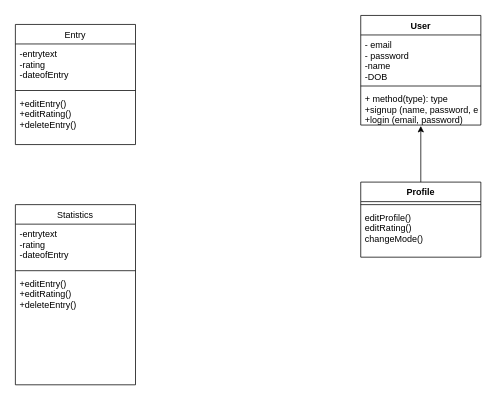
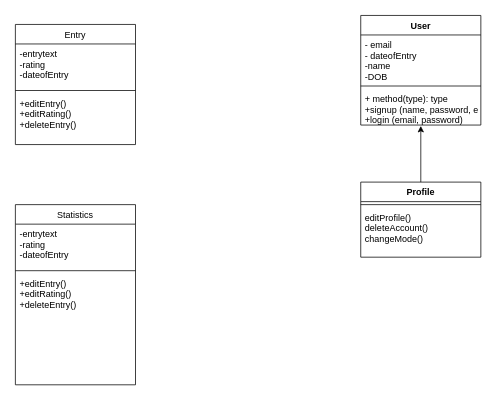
  <mxCell id="0" />
  <mxCell id="1" parent="0" />
  <mxCell id="2" value="Entry" style="swimlane;fontStyle=0;align=center;verticalAlign=top;childLayout=stackLayout;horizontal=1;startSize=26;horizontalStack=0;resizeParent=1;resizeLast=0;collapsible=1;marginBottom=0;rounded=0;shadow=0;strokeWidth=1;" parent="1" vertex="1"><mxGeometry x="20" y="32" width="160" height="160" as="geometry"><mxRectangle x="120" y="360" width="160" height="26" as="alternateBounds" /></mxGeometry></mxCell>
  <mxCell id="3" value="-entrytext&#10;-rating&#10;-dateofEntry&#10;" style="text;align=left;verticalAlign=top;spacingLeft=4;spacingRight=4;overflow=hidden;rotatable=0;points=[[0,0.5],[1,0.5]];portConstraint=eastwest;rounded=0;shadow=0;html=0;" parent="2" vertex="1"><mxGeometry y="26" width="160" height="58" as="geometry" /></mxCell>
  <mxCell id="4" value="" style="line;html=1;strokeWidth=1;align=left;verticalAlign=middle;spacingTop=-1;spacingLeft=3;spacingRight=3;rotatable=0;labelPosition=right;points=[];portConstraint=eastwest;" parent="2" vertex="1"><mxGeometry y="84" width="160" height="8" as="geometry" /></mxCell>
  <mxCell id="5" value="+editEntry()&#10;+editRating()&#10;+deleteEntry()" style="text;align=left;verticalAlign=top;spacingLeft=4;spacingRight=4;overflow=hidden;rotatable=0;points=[[0,0.5],[1,0.5]];portConstraint=eastwest;" parent="2" vertex="1"><mxGeometry y="92" width="160" height="68" as="geometry" /></mxCell>
  <mxCell id="6" value="User" style="swimlane;fontStyle=1;align=center;verticalAlign=top;childLayout=stackLayout;horizontal=1;startSize=26;horizontalStack=0;resizeParent=1;resizeParentMax=0;resizeLast=0;collapsible=1;marginBottom=0;" parent="1" vertex="1"><mxGeometry x="480" y="20" width="160" height="146" as="geometry" /></mxCell>
- <mxCell id="7" value="- email&#10;- password&#10;-name&#10;-DOB" style="text;strokeColor=none;fillColor=none;align=left;verticalAlign=top;spacingLeft=4;spacingRight=4;overflow=hidden;rotatable=0;points=[[0,0.5],[1,0.5]];portConstraint=eastwest;" parent="6" vertex="1"><mxGeometry y="26" width="160" height="64" as="geometry" /></mxCell>
+ <mxCell id="7" value="- email&#10;- dateofEntry&#10;-name&#10;-DOB" style="text;strokeColor=none;fillColor=none;align=left;verticalAlign=top;spacingLeft=4;spacingRight=4;overflow=hidden;rotatable=0;points=[[0,0.5],[1,0.5]];portConstraint=eastwest;" parent="6" vertex="1"><mxGeometry y="26" width="160" height="64" as="geometry" /></mxCell>
  <mxCell id="8" value="" style="line;strokeWidth=1;fillColor=none;align=left;verticalAlign=middle;spacingTop=-1;spacingLeft=3;spacingRight=3;rotatable=0;labelPosition=right;points=[];portConstraint=eastwest;strokeColor=inherit;" parent="6" vertex="1"><mxGeometry y="90" width="160" height="8" as="geometry" /></mxCell>
  <mxCell id="9" value="+ method(type): type&#10;+signup (name, password, email, DOB)&#10;+login (email, password)" style="text;strokeColor=none;fillColor=none;align=left;verticalAlign=top;spacingLeft=4;spacingRight=4;overflow=hidden;rotatable=0;points=[[0,0.5],[1,0.5]];portConstraint=eastwest;" parent="6" vertex="1"><mxGeometry y="98" width="160" height="48" as="geometry" /></mxCell>
  <mxCell id="10" value="Profile" style="swimlane;fontStyle=1;align=center;verticalAlign=top;childLayout=stackLayout;horizontal=1;startSize=26;horizontalStack=0;resizeParent=1;resizeParentMax=0;resizeLast=0;collapsible=1;marginBottom=0;" vertex="1" parent="1"><mxGeometry x="480" y="242" width="160" height="100" as="geometry" /></mxCell>
  <mxCell id="11" value="" style="line;strokeWidth=1;fillColor=none;align=left;verticalAlign=middle;spacingTop=-1;spacingLeft=3;spacingRight=3;rotatable=0;labelPosition=right;points=[];portConstraint=eastwest;strokeColor=inherit;" vertex="1" parent="10"><mxGeometry y="26" width="160" height="8" as="geometry" /></mxCell>
- <mxCell id="12" value="editProfile()&#10;editRating()&#10;changeMode()" style="text;strokeColor=none;fillColor=none;align=left;verticalAlign=top;spacingLeft=4;spacingRight=4;overflow=hidden;rotatable=0;points=[[0,0.5],[1,0.5]];portConstraint=eastwest;" vertex="1" parent="10"><mxGeometry y="34" width="160" height="66" as="geometry" /></mxCell>
+ <mxCell id="12" value="editProfile()&#10;deleteAccount()&#10;changeMode()" style="text;strokeColor=none;fillColor=none;align=left;verticalAlign=top;spacingLeft=4;spacingRight=4;overflow=hidden;rotatable=0;points=[[0,0.5],[1,0.5]];portConstraint=eastwest;" vertex="1" parent="10"><mxGeometry y="34" width="160" height="66" as="geometry" /></mxCell>
  <mxCell id="13" value="" style="endArrow=classic;html=1;rounded=0;exitX=0.5;exitY=0;exitDx=0;exitDy=0;entryX=0.5;entryY=1.025;entryDx=0;entryDy=0;entryPerimeter=0;" edge="1" parent="1" source="10" target="9"><mxGeometry width="50" height="50" relative="1" as="geometry"><mxPoint x="290" y="142" as="sourcePoint" /><mxPoint x="340" y="92" as="targetPoint" /></mxGeometry></mxCell>
  <mxCell id="14" value="Statistics" style="swimlane;fontStyle=0;align=center;verticalAlign=top;childLayout=stackLayout;horizontal=1;startSize=26;horizontalStack=0;resizeParent=1;resizeLast=0;collapsible=1;marginBottom=0;rounded=0;shadow=0;strokeWidth=1;" vertex="1" parent="1"><mxGeometry x="20" y="272" width="160" height="240" as="geometry"><mxRectangle x="120" y="360" width="160" height="26" as="alternateBounds" /></mxGeometry></mxCell>
  <mxCell id="15" value="-entrytext&#10;-rating&#10;-dateofEntry&#10;" style="text;align=left;verticalAlign=top;spacingLeft=4;spacingRight=4;overflow=hidden;rotatable=0;points=[[0,0.5],[1,0.5]];portConstraint=eastwest;rounded=0;shadow=0;html=0;" vertex="1" parent="14"><mxGeometry y="26" width="160" height="58" as="geometry" /></mxCell>
  <mxCell id="16" value="" style="line;html=1;strokeWidth=1;align=left;verticalAlign=middle;spacingTop=-1;spacingLeft=3;spacingRight=3;rotatable=0;labelPosition=right;points=[];portConstraint=eastwest;" vertex="1" parent="14"><mxGeometry y="84" width="160" height="8" as="geometry" /></mxCell>
  <mxCell id="17" value="+editEntry()&#10;+editRating()&#10;+deleteEntry()" style="text;align=left;verticalAlign=top;spacingLeft=4;spacingRight=4;overflow=hidden;rotatable=0;points=[[0,0.5],[1,0.5]];portConstraint=eastwest;" vertex="1" parent="14"><mxGeometry y="92" width="160" height="148" as="geometry" /></mxCell>
